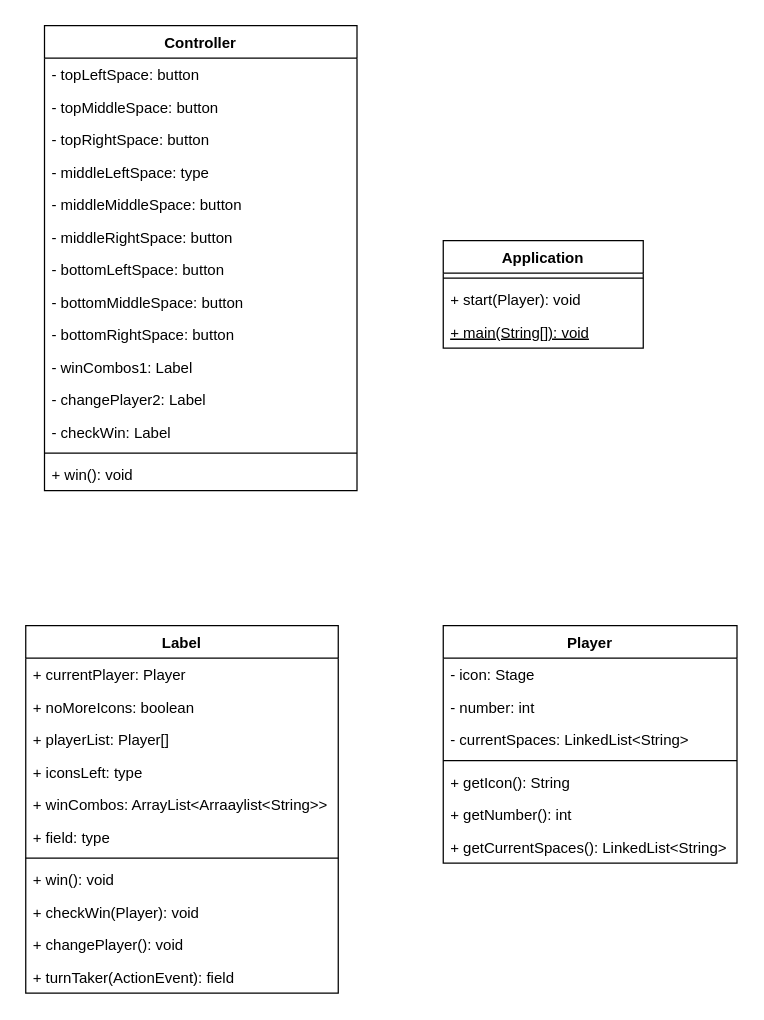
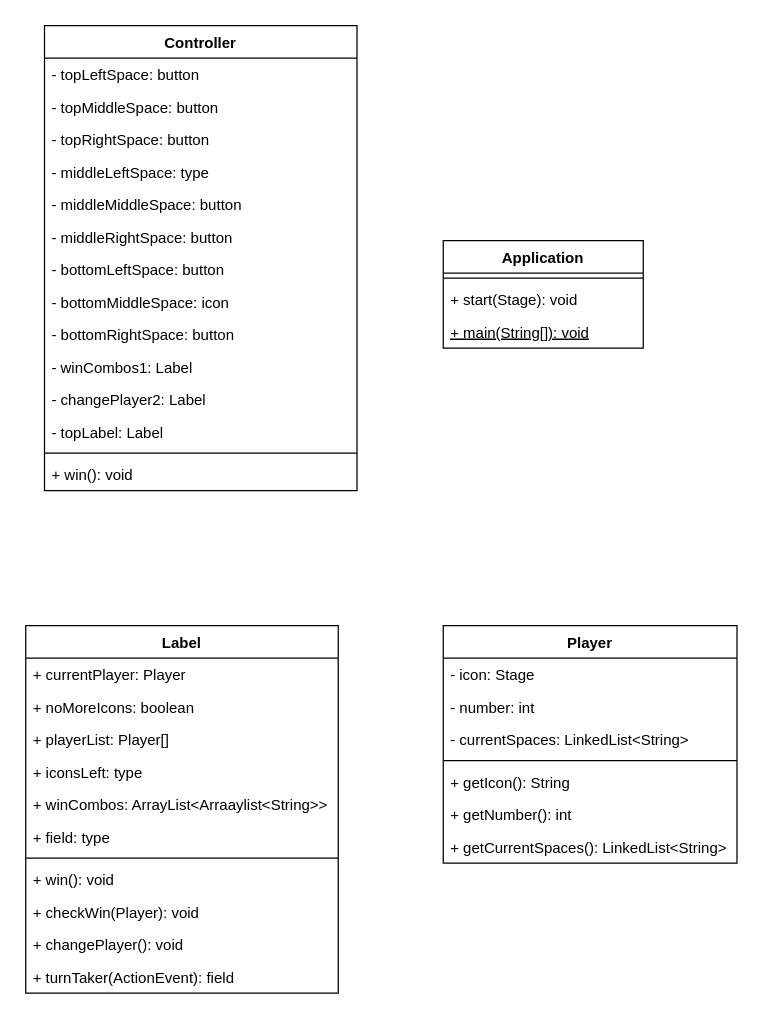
  <mxCell id="0" />
  <mxCell id="1" parent="0" />
  <mxCell id="2" value="Label" style="swimlane;fontStyle=1;align=center;verticalAlign=top;childLayout=stackLayout;horizontal=1;startSize=26;horizontalStack=0;resizeParent=1;resizeParentMax=0;resizeLast=0;collapsible=1;marginBottom=0;" vertex="1" parent="1"><mxGeometry x="20" y="500" width="250" height="294" as="geometry" /></mxCell>
  <mxCell id="3" value="+ currentPlayer: Player" style="text;strokeColor=none;fillColor=none;align=left;verticalAlign=top;spacingLeft=4;spacingRight=4;overflow=hidden;rotatable=0;points=[[0,0.5],[1,0.5]];portConstraint=eastwest;" vertex="1" parent="2"><mxGeometry y="26" width="250" height="26" as="geometry" /></mxCell>
  <mxCell id="4" value="+ noMoreIcons: boolean" style="text;strokeColor=none;fillColor=none;align=left;verticalAlign=top;spacingLeft=4;spacingRight=4;overflow=hidden;rotatable=0;points=[[0,0.5],[1,0.5]];portConstraint=eastwest;" vertex="1" parent="2"><mxGeometry y="52" width="250" height="26" as="geometry" /></mxCell>
  <mxCell id="5" value="+ playerList: Player[]" style="text;strokeColor=none;fillColor=none;align=left;verticalAlign=top;spacingLeft=4;spacingRight=4;overflow=hidden;rotatable=0;points=[[0,0.5],[1,0.5]];portConstraint=eastwest;" vertex="1" parent="2"><mxGeometry y="78" width="250" height="26" as="geometry" /></mxCell>
  <mxCell id="6" value="+ iconsLeft: type" style="text;strokeColor=none;fillColor=none;align=left;verticalAlign=top;spacingLeft=4;spacingRight=4;overflow=hidden;rotatable=0;points=[[0,0.5],[1,0.5]];portConstraint=eastwest;" vertex="1" parent="2"><mxGeometry y="104" width="250" height="26" as="geometry" /></mxCell>
  <mxCell id="7" value="+ winCombos: ArrayList&lt;Arraaylist&lt;String&gt;&gt;" style="text;strokeColor=none;fillColor=none;align=left;verticalAlign=top;spacingLeft=4;spacingRight=4;overflow=hidden;rotatable=0;points=[[0,0.5],[1,0.5]];portConstraint=eastwest;" vertex="1" parent="2"><mxGeometry y="130" width="250" height="26" as="geometry" /></mxCell>
  <mxCell id="8" value="+ field: type" style="text;strokeColor=none;fillColor=none;align=left;verticalAlign=top;spacingLeft=4;spacingRight=4;overflow=hidden;rotatable=0;points=[[0,0.5],[1,0.5]];portConstraint=eastwest;" vertex="1" parent="2"><mxGeometry y="156" width="250" height="26" as="geometry" /></mxCell>
  <mxCell id="9" value="" style="line;strokeWidth=1;fillColor=none;align=left;verticalAlign=middle;spacingTop=-1;spacingLeft=3;spacingRight=3;rotatable=0;labelPosition=right;points=[];portConstraint=eastwest;strokeColor=inherit;" vertex="1" parent="2"><mxGeometry y="182" width="250" height="8" as="geometry" /></mxCell>
  <mxCell id="10" value="+ win(): void" style="text;strokeColor=none;fillColor=none;align=left;verticalAlign=top;spacingLeft=4;spacingRight=4;overflow=hidden;rotatable=0;points=[[0,0.5],[1,0.5]];portConstraint=eastwest;" vertex="1" parent="2"><mxGeometry y="190" width="250" height="26" as="geometry" /></mxCell>
  <mxCell id="11" value="+ checkWin(Player): void" style="text;strokeColor=none;fillColor=none;align=left;verticalAlign=top;spacingLeft=4;spacingRight=4;overflow=hidden;rotatable=0;points=[[0,0.5],[1,0.5]];portConstraint=eastwest;" vertex="1" parent="2"><mxGeometry y="216" width="250" height="26" as="geometry" /></mxCell>
  <mxCell id="12" value="+ changePlayer(): void" style="text;strokeColor=none;fillColor=none;align=left;verticalAlign=top;spacingLeft=4;spacingRight=4;overflow=hidden;rotatable=0;points=[[0,0.5],[1,0.5]];portConstraint=eastwest;" vertex="1" parent="2"><mxGeometry y="242" width="250" height="26" as="geometry" /></mxCell>
  <mxCell id="13" value="+ turnTaker(ActionEvent): field" style="text;strokeColor=none;fillColor=none;align=left;verticalAlign=top;spacingLeft=4;spacingRight=4;overflow=hidden;rotatable=0;points=[[0,0.5],[1,0.5]];portConstraint=eastwest;" vertex="1" parent="2"><mxGeometry y="268" width="250" height="26" as="geometry" /></mxCell>
  <mxCell id="14" value="Player" style="swimlane;fontStyle=1;align=center;verticalAlign=top;childLayout=stackLayout;horizontal=1;startSize=26;horizontalStack=0;resizeParent=1;resizeParentMax=0;resizeLast=0;collapsible=1;marginBottom=0;" vertex="1" parent="1"><mxGeometry x="354" y="500" width="235" height="190" as="geometry" /></mxCell>
  <mxCell id="15" value="- icon: Stage" style="text;strokeColor=none;fillColor=none;align=left;verticalAlign=top;spacingLeft=4;spacingRight=4;overflow=hidden;rotatable=0;points=[[0,0.5],[1,0.5]];portConstraint=eastwest;" vertex="1" parent="14"><mxGeometry y="26" width="235" height="26" as="geometry" /></mxCell>
  <mxCell id="16" value="- number: int" style="text;strokeColor=none;fillColor=none;align=left;verticalAlign=top;spacingLeft=4;spacingRight=4;overflow=hidden;rotatable=0;points=[[0,0.5],[1,0.5]];portConstraint=eastwest;" vertex="1" parent="14"><mxGeometry y="52" width="235" height="26" as="geometry" /></mxCell>
  <mxCell id="17" value="- currentSpaces: LinkedList&lt;String&gt;" style="text;strokeColor=none;fillColor=none;align=left;verticalAlign=top;spacingLeft=4;spacingRight=4;overflow=hidden;rotatable=0;points=[[0,0.5],[1,0.5]];portConstraint=eastwest;" vertex="1" parent="14"><mxGeometry y="78" width="235" height="26" as="geometry" /></mxCell>
  <mxCell id="18" value="" style="line;strokeWidth=1;fillColor=none;align=left;verticalAlign=middle;spacingTop=-1;spacingLeft=3;spacingRight=3;rotatable=0;labelPosition=right;points=[];portConstraint=eastwest;strokeColor=inherit;" vertex="1" parent="14"><mxGeometry y="104" width="235" height="8" as="geometry" /></mxCell>
  <mxCell id="19" value="+ getIcon(): String" style="text;strokeColor=none;fillColor=none;align=left;verticalAlign=top;spacingLeft=4;spacingRight=4;overflow=hidden;rotatable=0;points=[[0,0.5],[1,0.5]];portConstraint=eastwest;" vertex="1" parent="14"><mxGeometry y="112" width="235" height="26" as="geometry" /></mxCell>
  <mxCell id="20" value="+ getNumber(): int" style="text;strokeColor=none;fillColor=none;align=left;verticalAlign=top;spacingLeft=4;spacingRight=4;overflow=hidden;rotatable=0;points=[[0,0.5],[1,0.5]];portConstraint=eastwest;" vertex="1" parent="14"><mxGeometry y="138" width="235" height="26" as="geometry" /></mxCell>
  <mxCell id="21" value="+ getCurrentSpaces(): LinkedList&lt;String&gt;" style="text;strokeColor=none;fillColor=none;align=left;verticalAlign=top;spacingLeft=4;spacingRight=4;overflow=hidden;rotatable=0;points=[[0,0.5],[1,0.5]];portConstraint=eastwest;" vertex="1" parent="14"><mxGeometry y="164" width="235" height="26" as="geometry" /></mxCell>
  <mxCell id="22" value="Application" style="swimlane;fontStyle=1;align=center;verticalAlign=top;childLayout=stackLayout;horizontal=1;startSize=26;horizontalStack=0;resizeParent=1;resizeParentMax=0;resizeLast=0;collapsible=1;marginBottom=0;" vertex="1" parent="1"><mxGeometry x="354" y="192" width="160" height="86" as="geometry" /></mxCell>
  <mxCell id="23" value="" style="line;strokeWidth=1;fillColor=none;align=left;verticalAlign=middle;spacingTop=-1;spacingLeft=3;spacingRight=3;rotatable=0;labelPosition=right;points=[];portConstraint=eastwest;strokeColor=inherit;" vertex="1" parent="22"><mxGeometry y="26" width="160" height="8" as="geometry" /></mxCell>
- <mxCell id="24" value="+ start(Player): void" style="text;strokeColor=none;fillColor=none;align=left;verticalAlign=top;spacingLeft=4;spacingRight=4;overflow=hidden;rotatable=0;points=[[0,0.5],[1,0.5]];portConstraint=eastwest;" vertex="1" parent="22"><mxGeometry y="34" width="160" height="26" as="geometry" /></mxCell>
+ <mxCell id="24" value="+ start(Stage): void" style="text;strokeColor=none;fillColor=none;align=left;verticalAlign=top;spacingLeft=4;spacingRight=4;overflow=hidden;rotatable=0;points=[[0,0.5],[1,0.5]];portConstraint=eastwest;" vertex="1" parent="22"><mxGeometry y="34" width="160" height="26" as="geometry" /></mxCell>
  <mxCell id="25" value="+ main(String[]): void" style="text;strokeColor=none;fillColor=none;align=left;verticalAlign=top;spacingLeft=4;spacingRight=4;overflow=hidden;rotatable=0;points=[[0,0.5],[1,0.5]];portConstraint=eastwest;fontStyle=4" vertex="1" parent="22"><mxGeometry y="60" width="160" height="26" as="geometry" /></mxCell>
  <mxCell id="26" value="Controller" style="swimlane;fontStyle=1;align=center;verticalAlign=top;childLayout=stackLayout;horizontal=1;startSize=26;horizontalStack=0;resizeParent=1;resizeParentMax=0;resizeLast=0;collapsible=1;marginBottom=0;" vertex="1" parent="1"><mxGeometry x="35" y="20" width="250" height="372" as="geometry" /></mxCell>
  <mxCell id="27" value="- topLeftSpace: button" style="text;strokeColor=none;fillColor=none;align=left;verticalAlign=top;spacingLeft=4;spacingRight=4;overflow=hidden;rotatable=0;points=[[0,0.5],[1,0.5]];portConstraint=eastwest;" vertex="1" parent="26"><mxGeometry y="26" width="250" height="26" as="geometry" /></mxCell>
  <mxCell id="28" value="- topMiddleSpace: button" style="text;strokeColor=none;fillColor=none;align=left;verticalAlign=top;spacingLeft=4;spacingRight=4;overflow=hidden;rotatable=0;points=[[0,0.5],[1,0.5]];portConstraint=eastwest;" vertex="1" parent="26"><mxGeometry y="52" width="250" height="26" as="geometry" /></mxCell>
  <mxCell id="29" value="- topRightSpace: button" style="text;strokeColor=none;fillColor=none;align=left;verticalAlign=top;spacingLeft=4;spacingRight=4;overflow=hidden;rotatable=0;points=[[0,0.5],[1,0.5]];portConstraint=eastwest;" vertex="1" parent="26"><mxGeometry y="78" width="250" height="26" as="geometry" /></mxCell>
  <mxCell id="30" value="- middleLeftSpace: type" style="text;strokeColor=none;fillColor=none;align=left;verticalAlign=top;spacingLeft=4;spacingRight=4;overflow=hidden;rotatable=0;points=[[0,0.5],[1,0.5]];portConstraint=eastwest;" vertex="1" parent="26"><mxGeometry y="104" width="250" height="26" as="geometry" /></mxCell>
  <mxCell id="31" value="- middleMiddleSpace: button" style="text;strokeColor=none;fillColor=none;align=left;verticalAlign=top;spacingLeft=4;spacingRight=4;overflow=hidden;rotatable=0;points=[[0,0.5],[1,0.5]];portConstraint=eastwest;" vertex="1" parent="26"><mxGeometry y="130" width="250" height="26" as="geometry" /></mxCell>
  <mxCell id="32" value="- middleRightSpace: button" style="text;strokeColor=none;fillColor=none;align=left;verticalAlign=top;spacingLeft=4;spacingRight=4;overflow=hidden;rotatable=0;points=[[0,0.5],[1,0.5]];portConstraint=eastwest;" vertex="1" parent="26"><mxGeometry y="156" width="250" height="26" as="geometry" /></mxCell>
  <mxCell id="33" value="- bottomLeftSpace: button" style="text;strokeColor=none;fillColor=none;align=left;verticalAlign=top;spacingLeft=4;spacingRight=4;overflow=hidden;rotatable=0;points=[[0,0.5],[1,0.5]];portConstraint=eastwest;" vertex="1" parent="26"><mxGeometry y="182" width="250" height="26" as="geometry" /></mxCell>
- <mxCell id="34" value="- bottomMiddleSpace: button" style="text;strokeColor=none;fillColor=none;align=left;verticalAlign=top;spacingLeft=4;spacingRight=4;overflow=hidden;rotatable=0;points=[[0,0.5],[1,0.5]];portConstraint=eastwest;" vertex="1" parent="26"><mxGeometry y="208" width="250" height="26" as="geometry" /></mxCell>
+ <mxCell id="34" value="- bottomMiddleSpace: icon" style="text;strokeColor=none;fillColor=none;align=left;verticalAlign=top;spacingLeft=4;spacingRight=4;overflow=hidden;rotatable=0;points=[[0,0.5],[1,0.5]];portConstraint=eastwest;" vertex="1" parent="26"><mxGeometry y="208" width="250" height="26" as="geometry" /></mxCell>
  <mxCell id="35" value="- bottomRightSpace: button" style="text;strokeColor=none;fillColor=none;align=left;verticalAlign=top;spacingLeft=4;spacingRight=4;overflow=hidden;rotatable=0;points=[[0,0.5],[1,0.5]];portConstraint=eastwest;" vertex="1" parent="26"><mxGeometry y="234" width="250" height="26" as="geometry" /></mxCell>
  <mxCell id="36" value="- winCombos1: Label" style="text;strokeColor=none;fillColor=none;align=left;verticalAlign=top;spacingLeft=4;spacingRight=4;overflow=hidden;rotatable=0;points=[[0,0.5],[1,0.5]];portConstraint=eastwest;" vertex="1" parent="26"><mxGeometry y="260" width="250" height="26" as="geometry" /></mxCell>
  <mxCell id="37" value="- changePlayer2: Label" style="text;strokeColor=none;fillColor=none;align=left;verticalAlign=top;spacingLeft=4;spacingRight=4;overflow=hidden;rotatable=0;points=[[0,0.5],[1,0.5]];portConstraint=eastwest;" vertex="1" parent="26"><mxGeometry y="286" width="250" height="26" as="geometry" /></mxCell>
- <mxCell id="38" value="- checkWin: Label" style="text;strokeColor=none;fillColor=none;align=left;verticalAlign=top;spacingLeft=4;spacingRight=4;overflow=hidden;rotatable=0;points=[[0,0.5],[1,0.5]];portConstraint=eastwest;" vertex="1" parent="26"><mxGeometry y="312" width="250" height="26" as="geometry" /></mxCell>
+ <mxCell id="38" value="- topLabel: Label" style="text;strokeColor=none;fillColor=none;align=left;verticalAlign=top;spacingLeft=4;spacingRight=4;overflow=hidden;rotatable=0;points=[[0,0.5],[1,0.5]];portConstraint=eastwest;" vertex="1" parent="26"><mxGeometry y="312" width="250" height="26" as="geometry" /></mxCell>
  <mxCell id="39" value="" style="line;strokeWidth=1;fillColor=none;align=left;verticalAlign=middle;spacingTop=-1;spacingLeft=3;spacingRight=3;rotatable=0;labelPosition=right;points=[];portConstraint=eastwest;strokeColor=inherit;" vertex="1" parent="26"><mxGeometry y="338" width="250" height="8" as="geometry" /></mxCell>
  <mxCell id="40" value="+ win(): void" style="text;strokeColor=none;fillColor=none;align=left;verticalAlign=top;spacingLeft=4;spacingRight=4;overflow=hidden;rotatable=0;points=[[0,0.5],[1,0.5]];portConstraint=eastwest;" vertex="1" parent="26"><mxGeometry y="346" width="250" height="26" as="geometry" /></mxCell>
